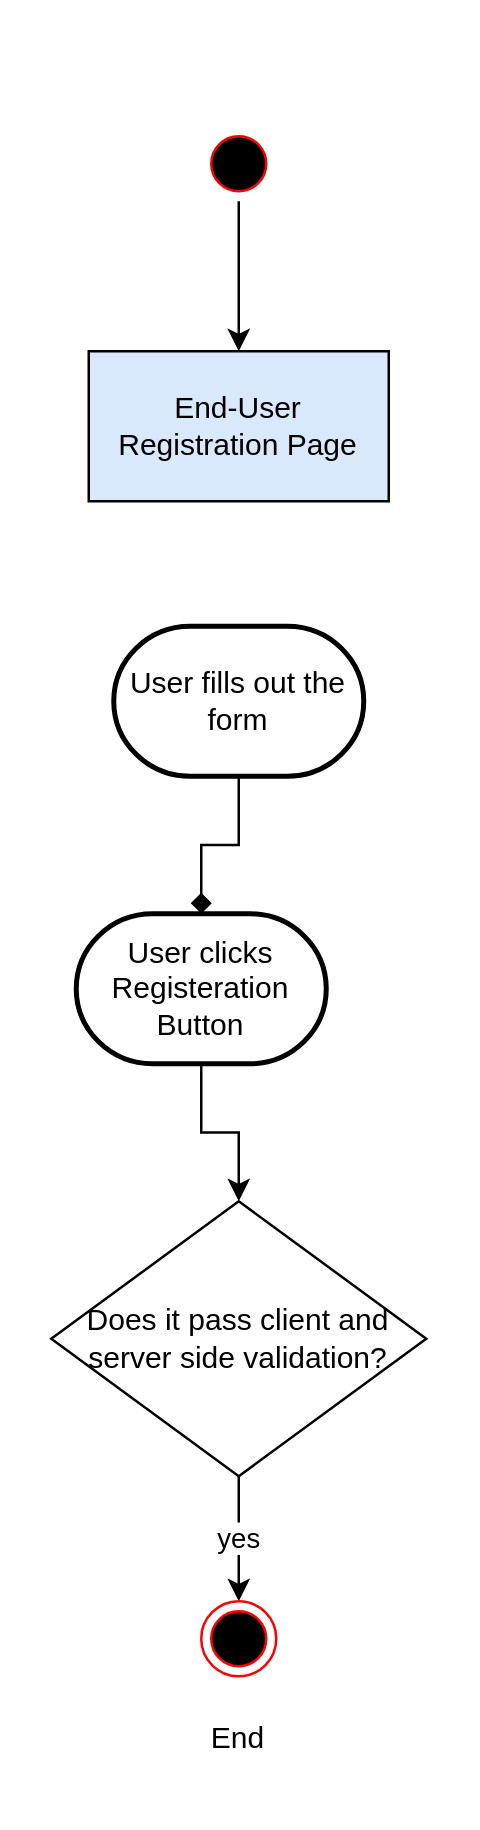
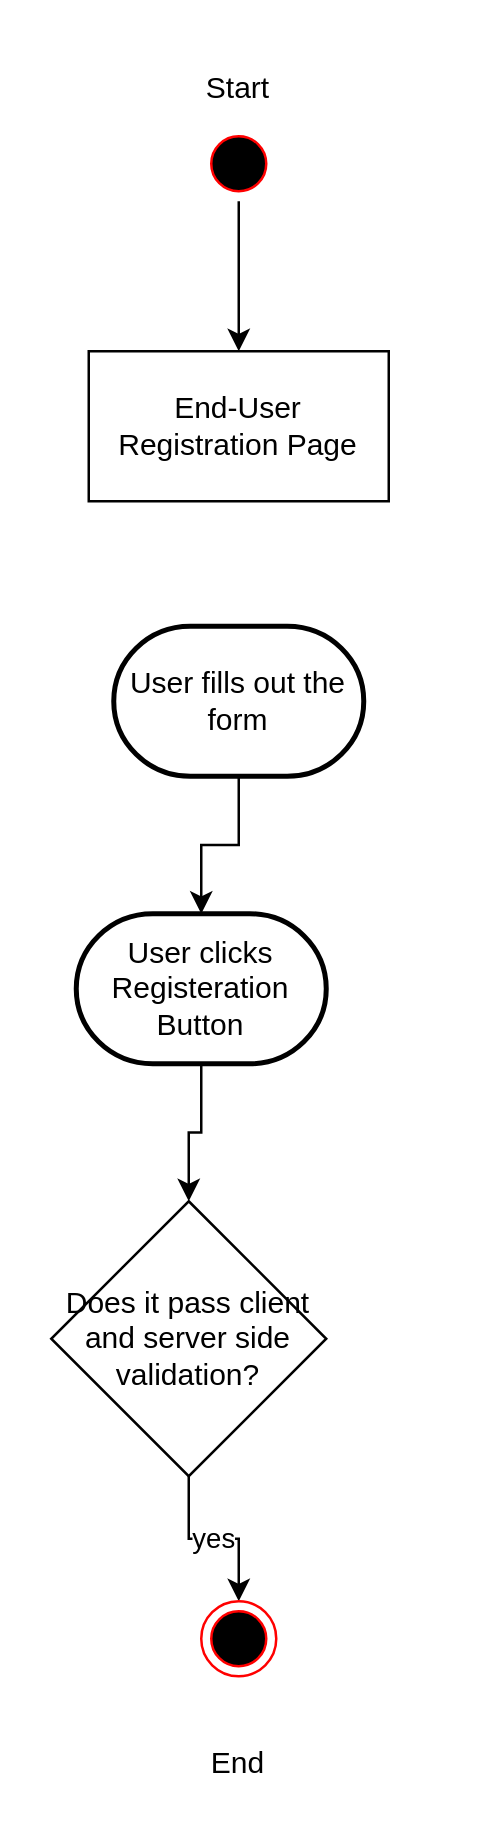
  <mxCell id="0" />
  <mxCell id="1" parent="0" />
- <mxCell id="2" value="End" style="text;html=1;strokeColor=none;fillColor=none;align=center;verticalAlign=middle;whiteSpace=wrap;rounded=0;" parent="1" vertex="1"><mxGeometry x="65" y="680" width="60" height="30" as="geometry" /></mxCell>
- <mxCell id="3" style="edgeStyle=orthogonalEdgeStyle;rounded=0;orthogonalLoop=1;jettySize=auto;html=1;exitX=0.5;exitY=1;exitDx=0;exitDy=0;exitPerimeter=0;entryX=0.5;entryY=0;entryDx=0;entryDy=0;entryPerimeter=0;endArrow=diamond;" parent="1" source="4" target="6" edge="1"><mxGeometry relative="1" as="geometry"><mxPoint x="95.238" y="330" as="targetPoint" /></mxGeometry></mxCell>
+ <mxCell id="2" value="End" style="text;html=1;strokeColor=none;fillColor=none;align=center;verticalAlign=middle;whiteSpace=wrap;rounded=0;" parent="1" vertex="1"><mxGeometry x="65" y="690" width="60" height="30" as="geometry" /></mxCell>
+ <mxCell id="3" style="edgeStyle=orthogonalEdgeStyle;rounded=0;orthogonalLoop=1;jettySize=auto;html=1;exitX=0.5;exitY=1;exitDx=0;exitDy=0;exitPerimeter=0;entryX=0.5;entryY=0;entryDx=0;entryDy=0;entryPerimeter=0;" parent="1" source="4" target="6" edge="1"><mxGeometry relative="1" as="geometry"><mxPoint x="95.238" y="330" as="targetPoint" /></mxGeometry></mxCell>
  <mxCell id="4" value="User fills out the form" style="strokeWidth=2;html=1;shape=mxgraph.flowchart.terminator;whiteSpace=wrap;" parent="1" vertex="1"><mxGeometry x="45" y="250" width="100" height="60" as="geometry" /></mxCell>
  <mxCell id="5" style="edgeStyle=orthogonalEdgeStyle;rounded=0;orthogonalLoop=1;jettySize=auto;html=1;entryX=0.5;entryY=0;entryDx=0;entryDy=0;" parent="1" source="6" target="8" edge="1"><mxGeometry relative="1" as="geometry" /></mxCell>
  <mxCell id="6" value="User clicks Registeration Button" style="strokeWidth=2;html=1;shape=mxgraph.flowchart.terminator;whiteSpace=wrap;" parent="1" vertex="1"><mxGeometry x="30" y="365" width="100" height="60" as="geometry" /></mxCell>
  <mxCell id="7" value="yes" style="edgeStyle=orthogonalEdgeStyle;rounded=0;orthogonalLoop=1;jettySize=auto;html=1;entryX=0.5;entryY=0;entryDx=0;entryDy=0;" parent="1" source="8" target="11" edge="1"><mxGeometry relative="1" as="geometry"><mxPoint x="95" y="620" as="targetPoint" /></mxGeometry></mxCell>
- <mxCell id="8" value="Does it pass client and server side validation?" style="rhombus;whiteSpace=wrap;html=1;" parent="1" vertex="1"><mxGeometry x="20" y="480" width="150" height="110" as="geometry" /></mxCell>
+ <mxCell id="8" value="Does it pass client and server side validation?" style="rhombus;whiteSpace=wrap;html=1;" parent="1" vertex="1"><mxGeometry x="20" y="480" width="110" height="110" as="geometry" /></mxCell>
  <mxCell id="9" style="edgeStyle=orthogonalEdgeStyle;rounded=0;orthogonalLoop=1;jettySize=auto;html=1;entryX=0.5;entryY=0;entryDx=0;entryDy=0;entryPerimeter=0;" parent="1" source="10" edge="1"><mxGeometry relative="1" as="geometry"><mxPoint x="95" y="140" as="targetPoint" /></mxGeometry></mxCell>
  <mxCell id="10" value="" style="ellipse;html=1;shape=startState;fillColor=#000000;strokeColor=#ff0000;" parent="1" vertex="1"><mxGeometry x="80" y="50" width="30" height="30" as="geometry" /></mxCell>
  <mxCell id="11" value="" style="ellipse;html=1;shape=endState;fillColor=#000000;strokeColor=#ff0000;" parent="1" vertex="1"><mxGeometry x="80" y="640" width="30" height="30" as="geometry" /></mxCell>
- <mxCell id="13" value="End-User Registration Page" style="rounded=0;whiteSpace=wrap;html=1;fillColor=#dae8fc;" vertex="1" parent="1"><mxGeometry x="35" y="140" width="120" height="60" as="geometry" /></mxCell>
+ <mxCell id="12" value="Start" style="text;html=1;strokeColor=none;fillColor=none;align=center;verticalAlign=middle;whiteSpace=wrap;rounded=0;" parent="1" vertex="1"><mxGeometry x="65" y="20" width="60" height="30" as="geometry" /></mxCell>
+ <mxCell id="13" value="End-User Registration Page" style="rounded=0;whiteSpace=wrap;html=1;" vertex="1" parent="1"><mxGeometry x="35" y="140" width="120" height="60" as="geometry" /></mxCell>
